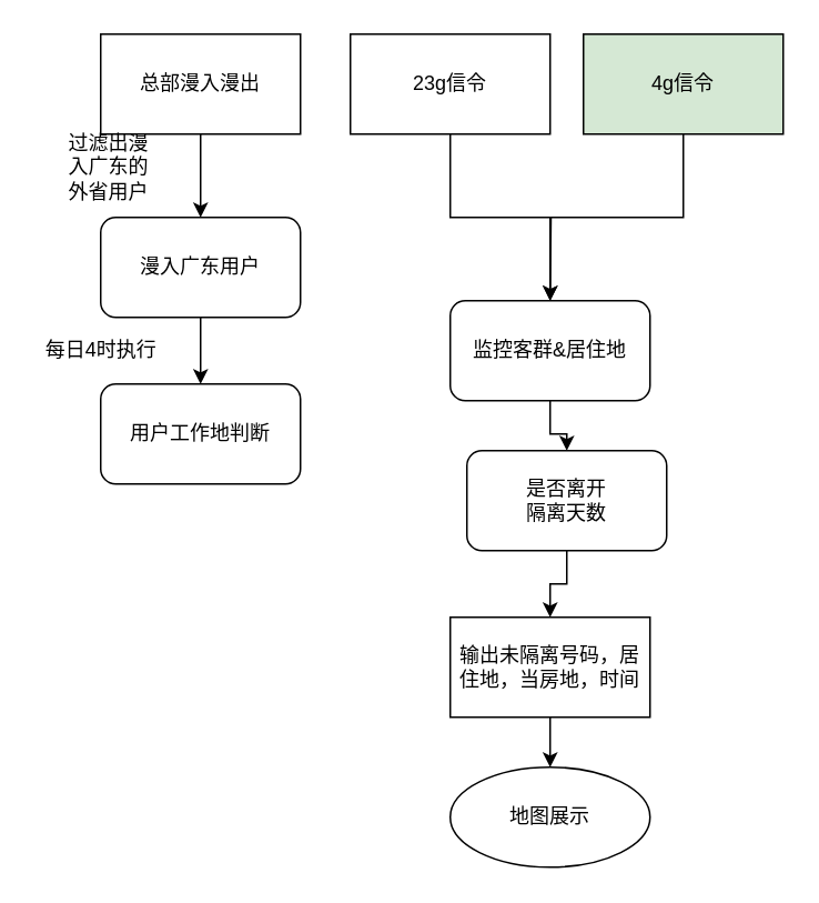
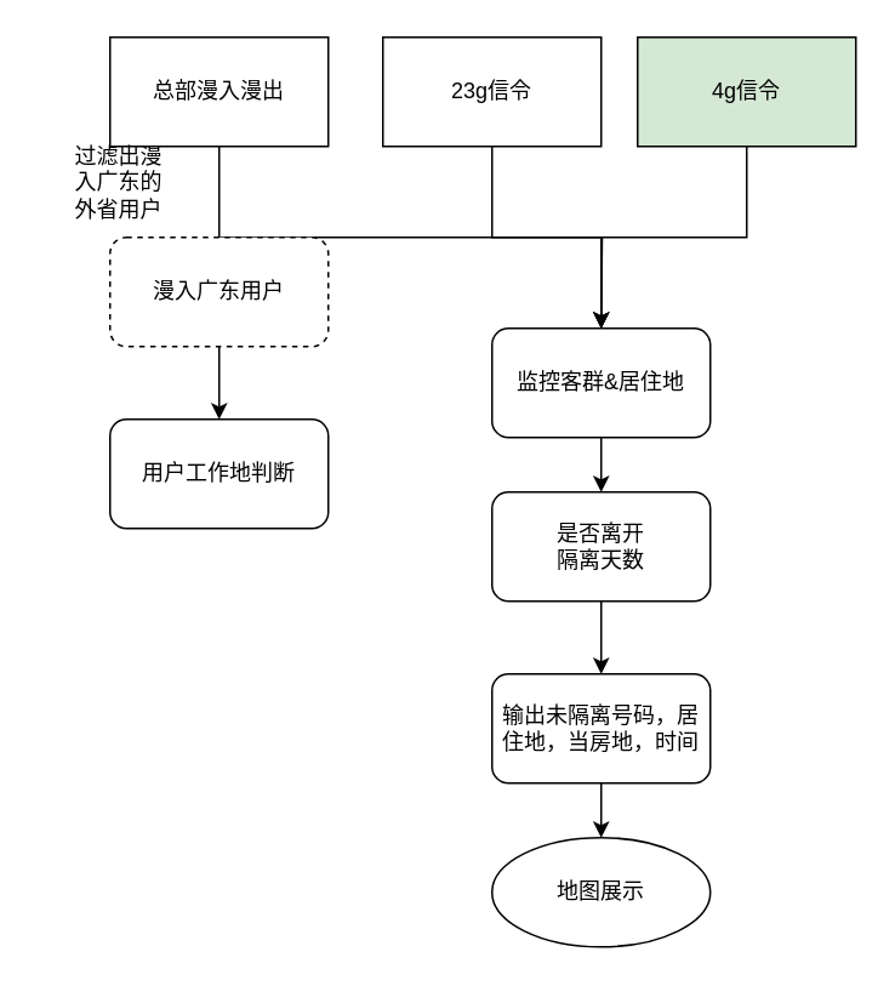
  <mxCell id="0" />
  <mxCell id="1" parent="0" />
- <mxCell id="2" style="edgeStyle=orthogonalEdgeStyle;rounded=0;orthogonalLoop=1;jettySize=auto;html=1;exitX=0.5;exitY=1;exitDx=0;exitDy=0;entryX=0.5;entryY=0;entryDx=0;entryDy=0;" edge="1" parent="1" source="3" target="9"><mxGeometry relative="1" as="geometry" /></mxCell>
+ <mxCell id="2" style="edgeStyle=orthogonalEdgeStyle;rounded=0;orthogonalLoop=1;jettySize=auto;html=1;exitX=0.5;exitY=1;exitDx=0;exitDy=0;" edge="1" parent="1" source="3" target="14"><mxGeometry relative="1" as="geometry" /></mxCell>
  <mxCell id="3" value="总部漫入漫出" style="rounded=0;whiteSpace=wrap;html=1;" vertex="1" parent="1"><mxGeometry x="60" y="20" width="120" height="60" as="geometry" /></mxCell>
  <mxCell id="4" style="edgeStyle=orthogonalEdgeStyle;rounded=0;orthogonalLoop=1;jettySize=auto;html=1;exitX=0.5;exitY=1;exitDx=0;exitDy=0;" edge="1" parent="1" source="5" target="14"><mxGeometry relative="1" as="geometry" /></mxCell>
  <mxCell id="5" value="23g信令" style="rounded=0;whiteSpace=wrap;html=1;" vertex="1" parent="1"><mxGeometry x="210" y="20" width="120" height="60" as="geometry" /></mxCell>
  <mxCell id="6" style="edgeStyle=orthogonalEdgeStyle;rounded=0;orthogonalLoop=1;jettySize=auto;html=1;exitX=0.5;exitY=1;exitDx=0;exitDy=0;" edge="1" parent="1" source="7"><mxGeometry relative="1" as="geometry"><mxPoint x="330" y="180" as="targetPoint" /></mxGeometry></mxCell>
  <mxCell id="7" value="4g信令" style="rounded=0;whiteSpace=wrap;html=1;fillColor=#d5e8d4;" vertex="1" parent="1"><mxGeometry x="350" y="20" width="120" height="60" as="geometry" /></mxCell>
  <mxCell id="8" style="edgeStyle=orthogonalEdgeStyle;rounded=0;orthogonalLoop=1;jettySize=auto;html=1;exitX=0.5;exitY=1;exitDx=0;exitDy=0;entryX=0.5;entryY=0;entryDx=0;entryDy=0;" edge="1" parent="1" source="9" target="11"><mxGeometry relative="1" as="geometry" /></mxCell>
- <mxCell id="9" value="漫入广东用户" style="rounded=1;whiteSpace=wrap;html=1;" vertex="1" parent="1"><mxGeometry x="60" y="130" width="120" height="60" as="geometry" /></mxCell>
+ <mxCell id="9" value="漫入广东用户" style="rounded=1;whiteSpace=wrap;html=1;dashed=1;" vertex="1" parent="1"><mxGeometry x="60" y="130" width="120" height="60" as="geometry" /></mxCell>
  <mxCell id="10" value="过滤出漫入广东的外省用户" style="text;html=1;strokeColor=none;fillColor=none;align=center;verticalAlign=middle;whiteSpace=wrap;rounded=0;" vertex="1" parent="1"><mxGeometry x="35" y="90" width="60" height="20" as="geometry" /></mxCell>
  <mxCell id="11" value="用户工作地判断" style="rounded=1;whiteSpace=wrap;html=1;" vertex="1" parent="1"><mxGeometry x="60" y="230" width="120" height="60" as="geometry" /></mxCell>
- <mxCell id="12" value="每日4时执行" style="text;html=1;align=center;verticalAlign=middle;resizable=0;points=[];autosize=1;" vertex="1" parent="1"><mxGeometry x="20" y="200" width="80" height="20" as="geometry" /></mxCell>
  <mxCell id="13" style="edgeStyle=orthogonalEdgeStyle;rounded=0;orthogonalLoop=1;jettySize=auto;html=1;exitX=0.5;exitY=1;exitDx=0;exitDy=0;" edge="1" parent="1" source="14" target="16"><mxGeometry relative="1" as="geometry" /></mxCell>
  <mxCell id="14" value="监控客群&amp;amp;居住地" style="rounded=1;whiteSpace=wrap;html=1;" vertex="1" parent="1"><mxGeometry x="270" y="180" width="120" height="60" as="geometry" /></mxCell>
  <mxCell id="15" style="edgeStyle=orthogonalEdgeStyle;rounded=0;orthogonalLoop=1;jettySize=auto;html=1;exitX=0.5;exitY=1;exitDx=0;exitDy=0;" edge="1" parent="1" source="16" target="18"><mxGeometry relative="1" as="geometry" /></mxCell>
- <mxCell id="16" value="是否离开&lt;br&gt;隔离天数" style="rounded=1;whiteSpace=wrap;html=1;" vertex="1" parent="1"><mxGeometry x="280" y="270" width="120" height="60" as="geometry" /></mxCell>
+ <mxCell id="16" value="是否离开&lt;br&gt;隔离天数" style="rounded=1;whiteSpace=wrap;html=1;" vertex="1" parent="1"><mxGeometry x="270" y="270" width="120" height="60" as="geometry" /></mxCell>
  <mxCell id="17" style="edgeStyle=orthogonalEdgeStyle;rounded=0;orthogonalLoop=1;jettySize=auto;html=1;exitX=0.5;exitY=1;exitDx=0;exitDy=0;" edge="1" parent="1" source="18" target="19"><mxGeometry relative="1" as="geometry" /></mxCell>
- <mxCell id="18" value="输出未隔离号码，居住地，当房地，时间" style="rounded=0;whiteSpace=wrap;html=1;" vertex="1" parent="1"><mxGeometry x="270" y="370" width="120" height="60" as="geometry" /></mxCell>
+ <mxCell id="18" value="输出未隔离号码，居住地，当房地，时间" style="whiteSpace=wrap;html=1;rounded=1;" vertex="1" parent="1"><mxGeometry x="270" y="370" width="120" height="60" as="geometry" /></mxCell>
  <mxCell id="19" value="地图展示" style="ellipse;whiteSpace=wrap;html=1;" vertex="1" parent="1"><mxGeometry x="270" y="460" width="120" height="60" as="geometry" /></mxCell>
